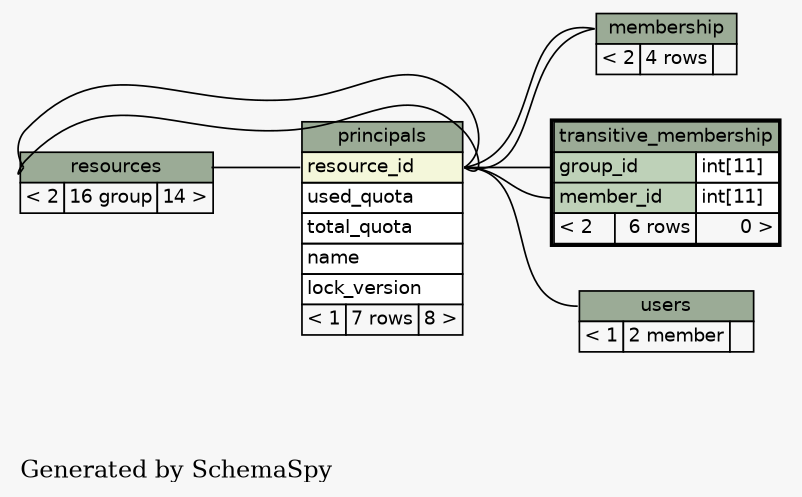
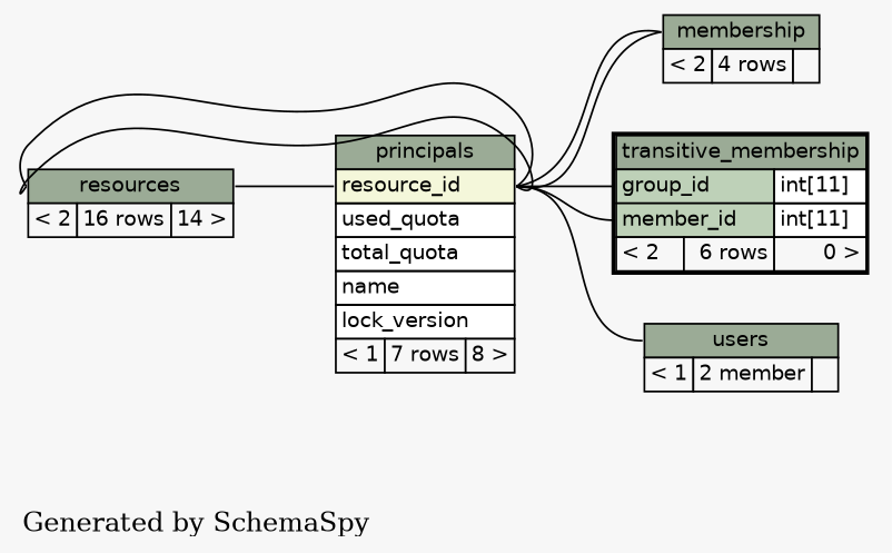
  digraph {
    bgcolor="#f7f7f7"
    label="\nGenerated by SchemaSpy"
    labeljust=l
    rankdir=RL
    node [fontname=Helvetica fontsize=11 shape=plaintext]
    edge [arrowhead=none arrowsize=0.8 arrowtail=crowtee headport="resource_id:e" tailport="resources.heading:w"]
    n1 [label=<     <TABLE BORDER="0" CELLBORDER="1" CELLSPACING="0" BGCOLOR="#ffffff">       <TR><TD PORT="principals.heading" COLSPAN="3" BGCOLOR="#9bab96" ALIGN="CENTER">principals</TD></TR>       <TR><TD PORT="resource_id" COLSPAN="3" BGCOLOR="#f4f7da" ALIGN="LEFT">resource_id</TD></TR>       <TR><TD PORT="used_quota" COLSPAN="3" ALIGN="LEFT">used_quota</TD></TR>       <TR><TD PORT="total_quota" COLSPAN="3" ALIGN="LEFT">total_quota</TD></TR>       <TR><TD PORT="name" COLSPAN="3" ALIGN="LEFT">name</TD></TR>       <TR><TD PORT="lock_version" COLSPAN="3" ALIGN="LEFT">lock_version</TD></TR>       <TR><TD ALIGN="LEFT" BGCOLOR="#f7f7f7">&lt; 1</TD><TD ALIGN="RIGHT" BGCOLOR="#f7f7f7">7 rows</TD><TD ALIGN="RIGHT" BGCOLOR="#f7f7f7">8 &gt;</TD></TR>     </TABLE>>]
-   n2 [label=<     <TABLE BORDER="0" CELLBORDER="1" CELLSPACING="0" BGCOLOR="#ffffff">       <TR><TD PORT="resources.heading" COLSPAN="3" BGCOLOR="#9bab96" ALIGN="CENTER">resources</TD></TR>       <TR><TD ALIGN="LEFT" BGCOLOR="#f7f7f7">&lt; 2</TD><TD ALIGN="RIGHT" BGCOLOR="#f7f7f7">16 group</TD><TD ALIGN="RIGHT" BGCOLOR="#f7f7f7">14 &gt;</TD></TR>     </TABLE>>]
+   n2 [label=<     <TABLE BORDER="0" CELLBORDER="1" CELLSPACING="0" BGCOLOR="#ffffff">       <TR><TD PORT="resources.heading" COLSPAN="3" BGCOLOR="#9bab96" ALIGN="CENTER">resources</TD></TR>       <TR><TD ALIGN="LEFT" BGCOLOR="#f7f7f7">&lt; 2</TD><TD ALIGN="RIGHT" BGCOLOR="#f7f7f7">16 rows</TD><TD ALIGN="RIGHT" BGCOLOR="#f7f7f7">14 &gt;</TD></TR>     </TABLE>>]
    n3 [label=<     <TABLE BORDER="0" CELLBORDER="1" CELLSPACING="0" BGCOLOR="#ffffff">       <TR><TD PORT="membership.heading" COLSPAN="3" BGCOLOR="#9bab96" ALIGN="CENTER">membership</TD></TR>       <TR><TD ALIGN="LEFT" BGCOLOR="#f7f7f7">&lt; 2</TD><TD ALIGN="RIGHT" BGCOLOR="#f7f7f7">4 rows</TD><TD ALIGN="RIGHT" BGCOLOR="#f7f7f7">  </TD></TR>     </TABLE>>]
    n4 [label=<     <TABLE BORDER="2" CELLBORDER="1" CELLSPACING="0" BGCOLOR="#ffffff">       <TR><TD PORT="transitive_membership.heading" COLSPAN="3" BGCOLOR="#9bab96" ALIGN="CENTER">transitive_membership</TD></TR>       <TR><TD PORT="group_id" COLSPAN="2" BGCOLOR="#bed1b8" ALIGN="LEFT">group_id</TD><TD PORT="group_id.type" ALIGN="LEFT">int[11]</TD></TR>       <TR><TD PORT="member_id" COLSPAN="2" BGCOLOR="#bed1b8" ALIGN="LEFT">member_id</TD><TD PORT="member_id.type" ALIGN="LEFT">int[11]</TD></TR>       <TR><TD ALIGN="LEFT" BGCOLOR="#f7f7f7">&lt; 2</TD><TD ALIGN="RIGHT" BGCOLOR="#f7f7f7">6 rows</TD><TD ALIGN="RIGHT" BGCOLOR="#f7f7f7">0 &gt;</TD></TR>     </TABLE>>]
    n5 [label=<     <TABLE BORDER="0" CELLBORDER="1" CELLSPACING="0" BGCOLOR="#ffffff">       <TR><TD PORT="users.heading" COLSPAN="3" BGCOLOR="#9bab96" ALIGN="CENTER">users</TD></TR>       <TR><TD ALIGN="LEFT" BGCOLOR="#f7f7f7">&lt; 1</TD><TD ALIGN="RIGHT" BGCOLOR="#f7f7f7">2 member</TD><TD ALIGN="RIGHT" BGCOLOR="#f7f7f7">  </TD></TR>     </TABLE>>]
    n1 -> n2 [headport="resources.heading:e" tailport="resource_id:w"]
    n2 -> n1
    n2 -> n1
    n3 -> n1 [tailport="membership.heading:w"]
    n3 -> n1 [tailport="membership.heading:w"]
    n4 -> n1 [tailport="group_id:w"]
    n4 -> n1 [tailport="member_id:w"]
    n5 -> n1 [tailport="users.heading:w"]
  }
